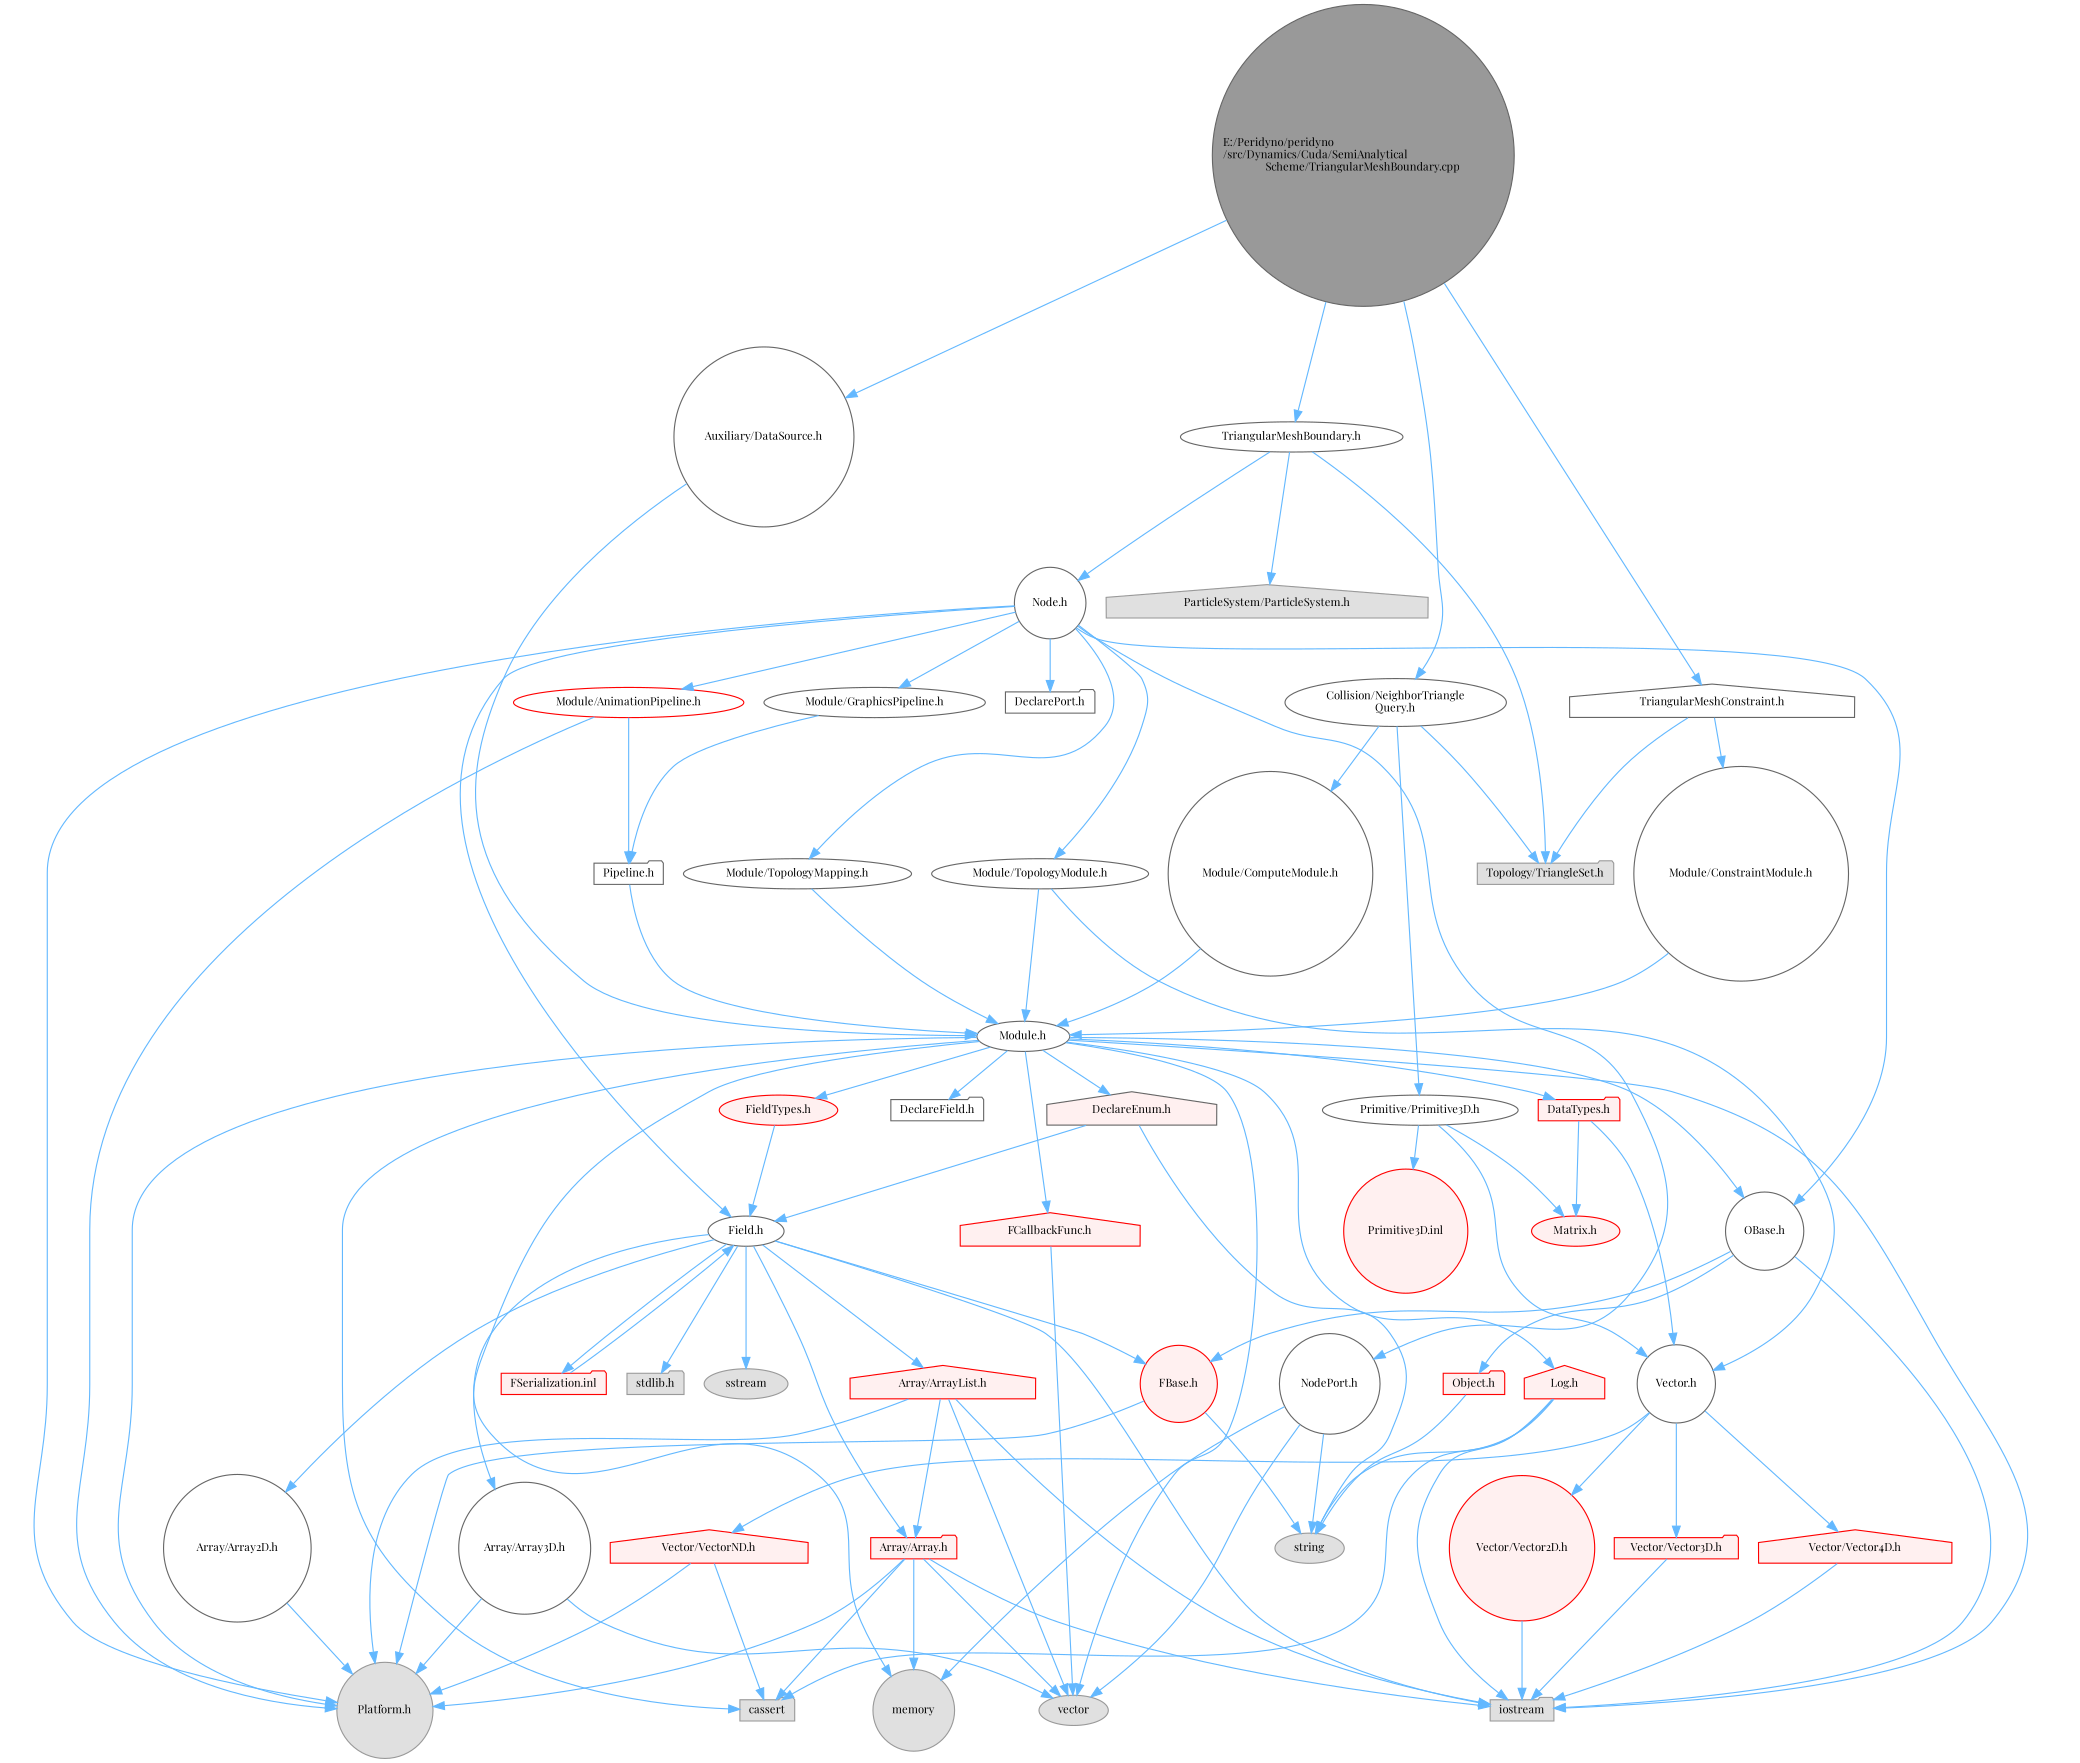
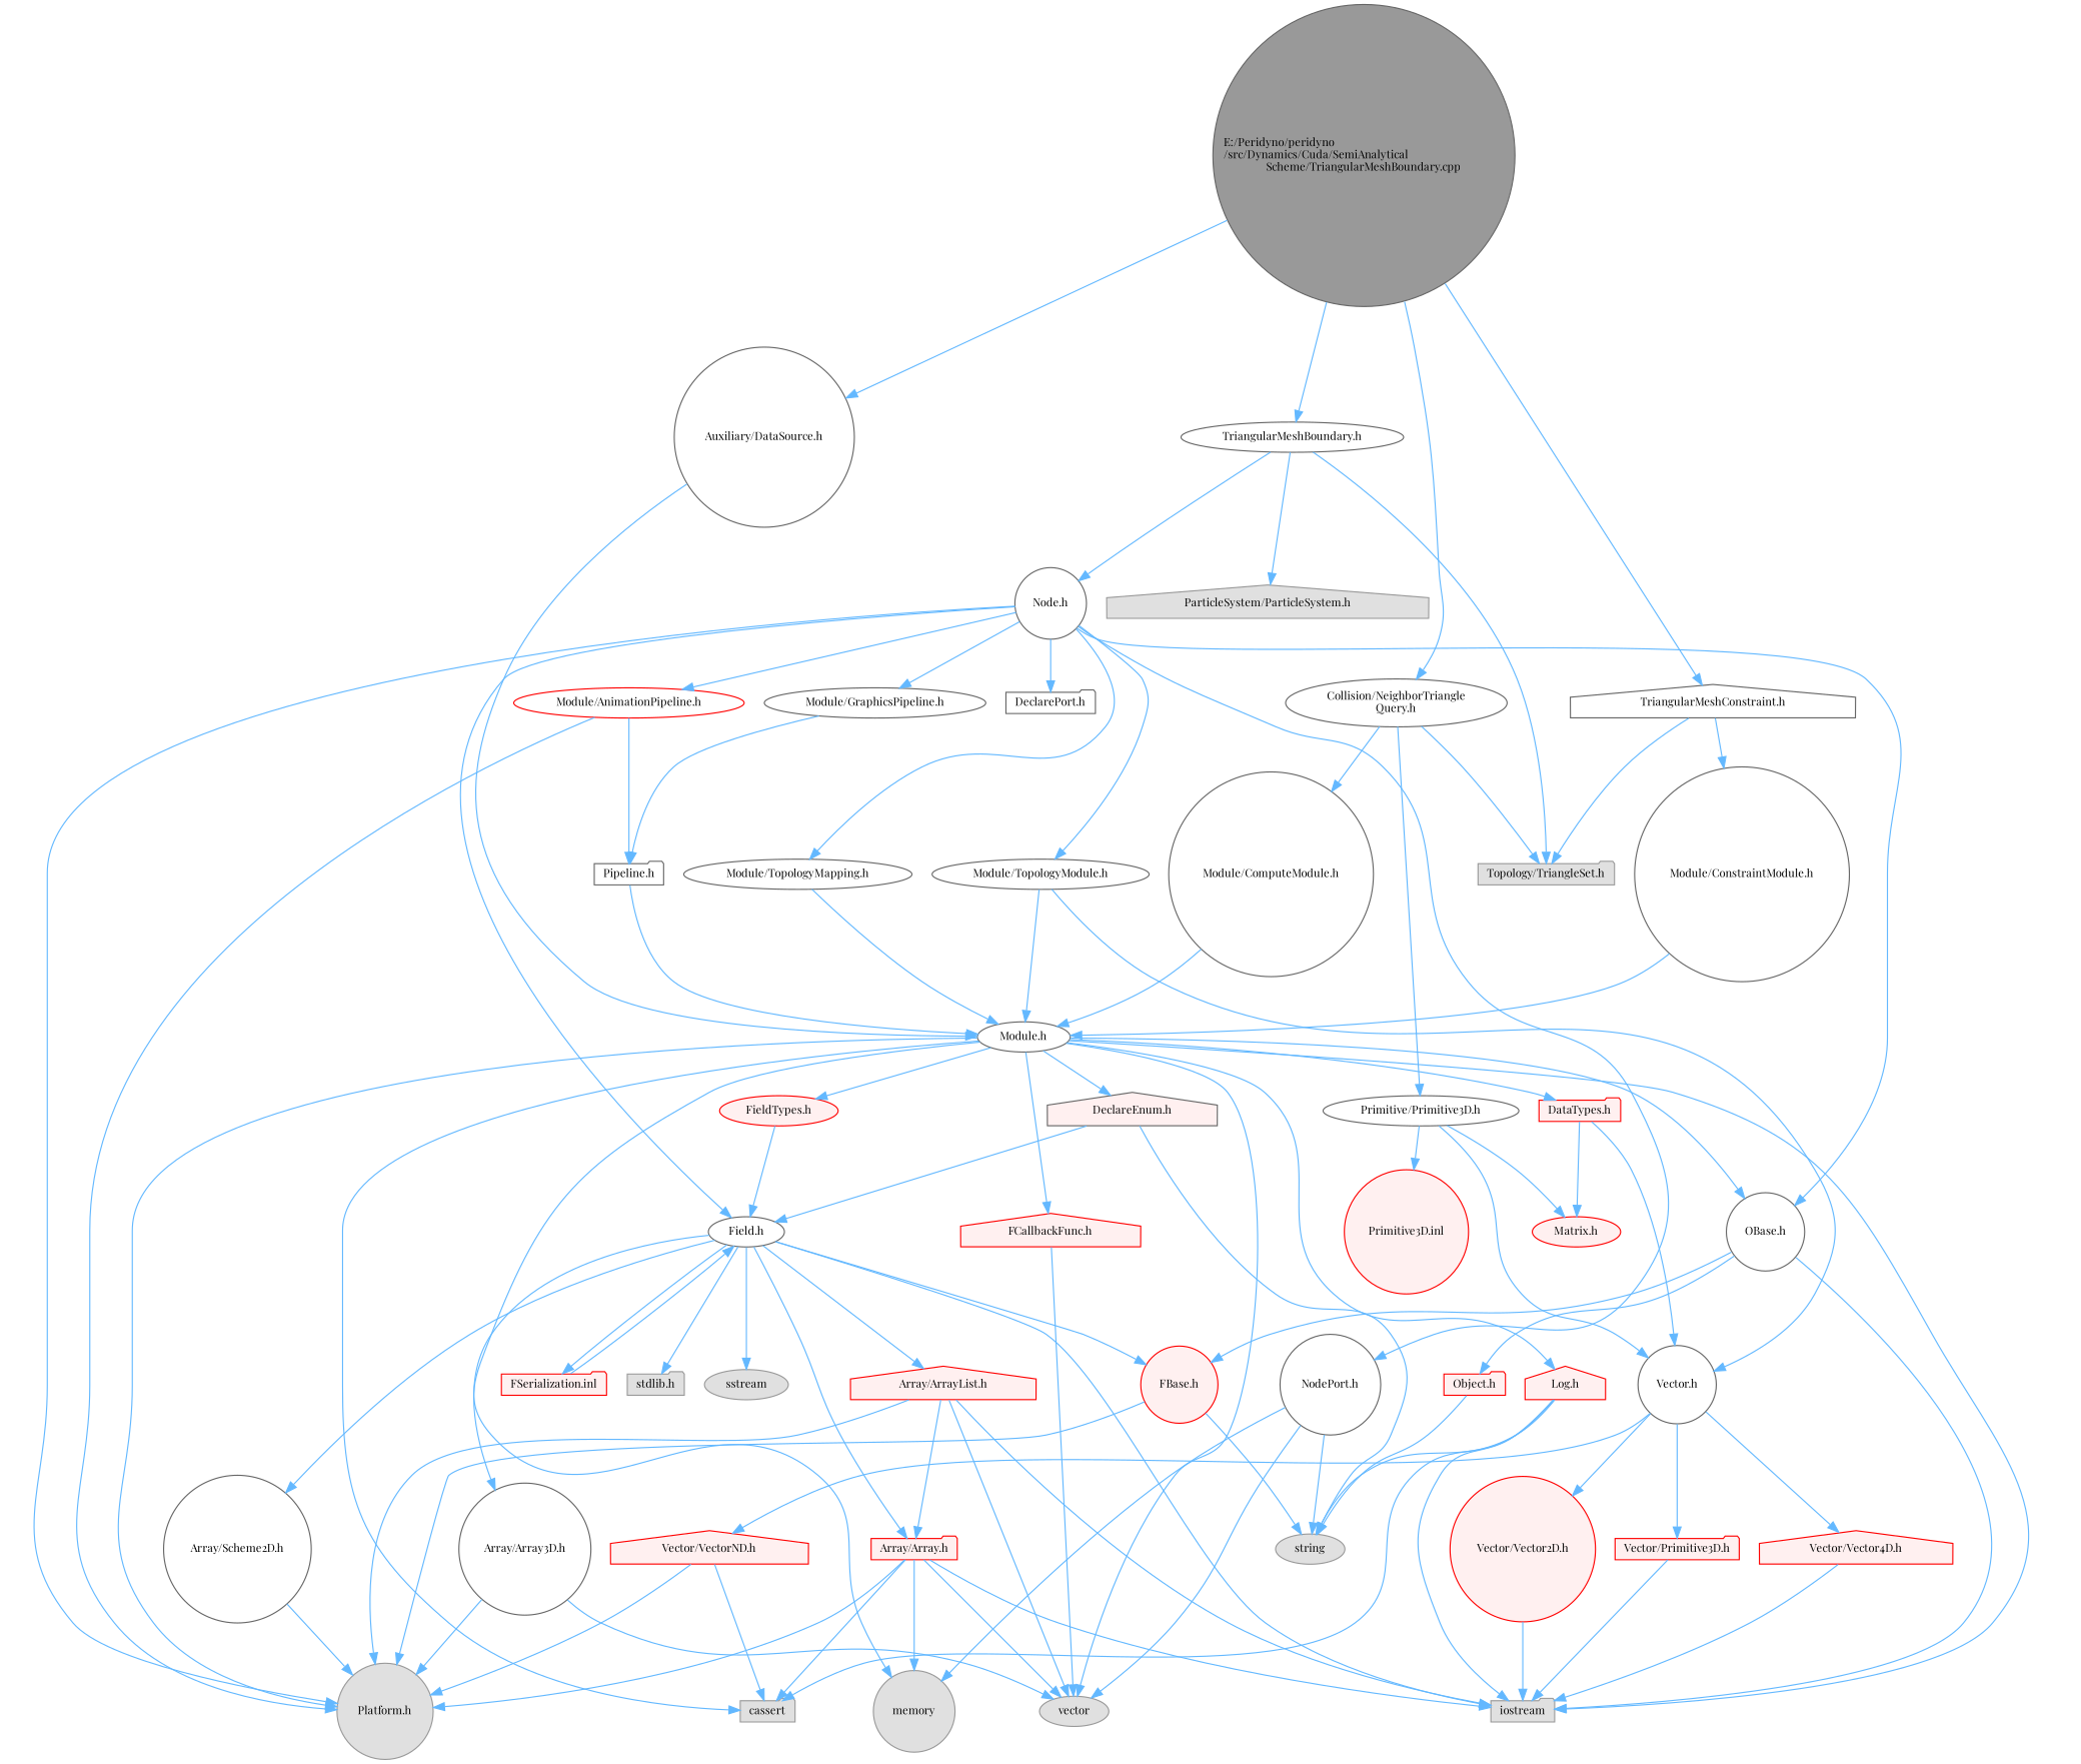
  digraph {
    fontname="Playfair Display"
    node [color=grey40 fillcolor=white fontname="Playfair Display" fontsize=10 shape=circle style=filled]
    edge [color=steelblue1 fontname="Playfair Display" fontsize=10 labelfontname=Helvetica labelfontsize=10 style=solid]
    n1 [color=gray40 fillcolor=grey60 fontcolor=black height=0.2 label="E:/Peridyno/peridyno\l/src/Dynamics/Cuda/SemiAnalytical\lScheme/TriangularMeshBoundary.cpp" width=0.4]
    n2 [height=0.2 label="TriangularMeshBoundary.h" shape=ellipse width=0.4]
    n3 [height=0.2 label="Collision/NeighborTriangle\lQuery.h" shape=ellipse width=0.4]
    n4 [height=0.2 label="TriangularMeshConstraint.h" shape=house width=0.4]
    n5 [height=0.2 label="Auxiliary/DataSource.h" width=0.4]
    n6 [height=0.2 label="Node.h" width=0.4]
    n7 [color=grey60 fillcolor="#E0E0E0" height=0.2 label="ParticleSystem/ParticleSystem.h" shape=house width=0.4]
    n8 [color=grey60 fillcolor="#E0E0E0" height=0.2 label="Topology/TriangleSet.h" shape=folder width=0.4]
    n9 [height=0.2 label="Module/ComputeModule.h" width=0.4]
    n10 [height=0.2 label="Primitive/Primitive3D.h" shape=ellipse width=0.4]
    n11 [height=0.2 label="Module/ConstraintModule.h" width=0.4]
    n12 [height=0.2 label="Module.h" shape=ellipse width=0.4]
    n13 [height=0.2 label="OBase.h" width=0.4]
    n14 [color=grey60 fillcolor="#E0E0E0" height=0.2 label="Platform.h" width=0.4]
    n15 [height=0.2 label="Field.h" shape=ellipse width=0.4]
    n16 [height=0.2 label="DeclarePort.h" shape=folder width=0.4]
    n17 [height=0.2 label="NodePort.h" width=0.4]
    n18 [height=0.2 label="Module/TopologyModule.h" shape=ellipse width=0.4]
    n19 [height=0.2 label="Module/TopologyMapping.h" shape=ellipse width=0.4]
    n20 [color=red height=0.2 label="Module/AnimationPipeline.h" shape=ellipse width=0.4]
    n21 [height=0.2 label="Module/GraphicsPipeline.h" shape=ellipse width=0.4]
    n22 [color=grey60 fillcolor="#E0E0E0" height=0.2 label=iostream shape=folder width=0.4]
    n23 [color=red fillcolor="#FFF0F0" height=0.2 label="FBase.h" width=0.4]
    n24 [color=red fillcolor="#FFF0F0" height=0.2 label="Object.h" shape=folder width=0.4]
    n25 [color=grey60 fillcolor="#E0E0E0" height=0.2 label="stdlib.h" shape=folder width=0.4]
    n26 [color=grey60 fillcolor="#E0E0E0" height=0.2 label=sstream shape=ellipse width=0.4]
    n27 [color=red fillcolor="#FFF0F0" height=0.2 label="Array/Array.h" shape=folder width=0.4]
-   n28 [height=0.2 label="Array/Array2D.h" width=0.4]
+   n28 [height=0.2 label="Array/Scheme2D.h" width=0.4]
    n29 [height=0.2 label="Array/Array3D.h" width=0.4]
    n30 [color=red fillcolor="#FFF0F0" height=0.2 label="Array/ArrayList.h" shape=house width=0.4]
    n31 [color=red fillcolor="#FFF0F0" height=0.2 label="FSerialization.inl" shape=folder width=0.4]
    n32 [color=grey60 fillcolor="#E0E0E0" height=0.2 label=string shape=ellipse width=0.4]
    n33 [color=grey60 fillcolor="#E0E0E0" height=0.2 label=vector shape=ellipse width=0.4]
    n34 [color=grey60 fillcolor="#E0E0E0" height=0.2 label=memory width=0.4]
    n35 [height=0.2 label="Vector.h" width=0.4]
    n36 [height=0.2 label="Pipeline.h" shape=folder width=0.4]
    n37 [color=grey60 fillcolor="#E0E0E0" height=0.2 label=cassert shape=folder width=0.4]
    n38 [color=red fillcolor="#FFF0F0" height=0.2 label="Vector/Vector2D.h" width=0.4]
-   n39 [color=red fillcolor="#FFF0F0" height=0.2 label="Vector/Vector3D.h" shape=folder width=0.4]
+   n39 [color=red fillcolor="#FFF0F0" height=0.2 label="Vector/Primitive3D.h" shape=folder width=0.4]
    n40 [color=red fillcolor="#FFF0F0" height=0.2 label="Vector/Vector4D.h" shape=house width=0.4]
    n41 [color=red fillcolor="#FFF0F0" height=0.2 label="Vector/VectorND.h" shape=house width=0.4]
    n42 [color=red fillcolor="#FFF0F0" height=0.2 label="Log.h" shape=house width=0.4]
    n43 [color=red fillcolor="#FFF0F0" height=0.2 label="DataTypes.h" shape=folder width=0.4]
    n44 [fillcolor="#FFF0F0" height=0.2 label="DeclareEnum.h" shape=house width=0.4]
-   n45 [height=0.2 label="DeclareField.h" shape=folder width=0.4]
    n46 [color=red fillcolor="#FFF0F0" height=0.2 label="FCallbackFunc.h" shape=house width=0.4]
    n47 [color=red fillcolor="#FFF0F0" height=0.2 label="FieldTypes.h" shape=ellipse width=0.4]
    n48 [color=red fillcolor="#FFF0F0" height=0.2 label="Matrix.h" shape=ellipse width=0.4]
    n49 [color=red fillcolor="#FFF0F0" height=0.2 label="Primitive3D.inl" width=0.4]
    n1 -> n2
    n1 -> n3
    n1 -> n4
    n1 -> n5
    n2 -> n6
    n2 -> n7
    n2 -> n8
    n3 -> n8
    n3 -> n9
    n3 -> n10
    n4 -> n8
    n4 -> n11
    n5 -> n12
    n6 -> n13
    n6 -> n14
    n6 -> n15
    n6 -> n16
    n6 -> n17
    n6 -> n18
    n6 -> n19
    n6 -> n20
    n6 -> n21
    n9 -> n12
    n10 -> n35
    n10 -> n48
    n10 -> n49
    n11 -> n12
    n12 -> n13
    n12 -> n14
    n12 -> n22
    n12 -> n33
    n12 -> n34
    n12 -> n37
    n12 -> n42
    n12 -> n43
    n12 -> n44
-   n12 -> n45
    n12 -> n46
    n12 -> n47
    n13 -> n22
    n13 -> n23
    n13 -> n24
    n15 -> n22
    n15 -> n23
    n15 -> n25
    n15 -> n26
    n15 -> n27
    n15 -> n28
    n15 -> n29
    n15 -> n30
    n15 -> n31
    n17 -> n32
    n17 -> n33
    n17 -> n34
    n18 -> n12
    n18 -> n35
    n19 -> n12
    n20 -> n14
    n20 -> n36
    n21 -> n36
    n23 -> n14
    n23 -> n32
    n24 -> n32
    n27 -> n14
    n27 -> n22
    n27 -> n33
    n27 -> n34
    n27 -> n37
    n28 -> n14
    n29 -> n14
    n29 -> n33
    n30 -> n14
    n30 -> n22
    n30 -> n27
    n30 -> n33
    n31 -> n15
    n35 -> n38
    n35 -> n39
    n35 -> n40
    n35 -> n41
    n36 -> n12
    n38 -> n22
    n39 -> n22
    n40 -> n22
    n41 -> n14
    n41 -> n37
    n42 -> n22
    n42 -> n32
    n42 -> n37
    n43 -> n35
    n43 -> n48
    n44 -> n15
    n44 -> n32
    n46 -> n33
    n47 -> n15
  }
